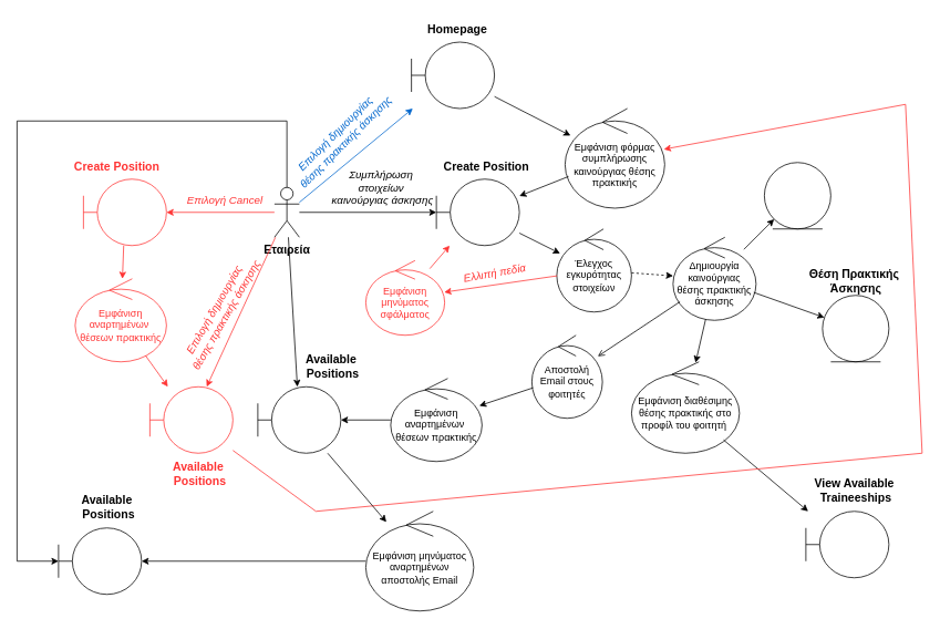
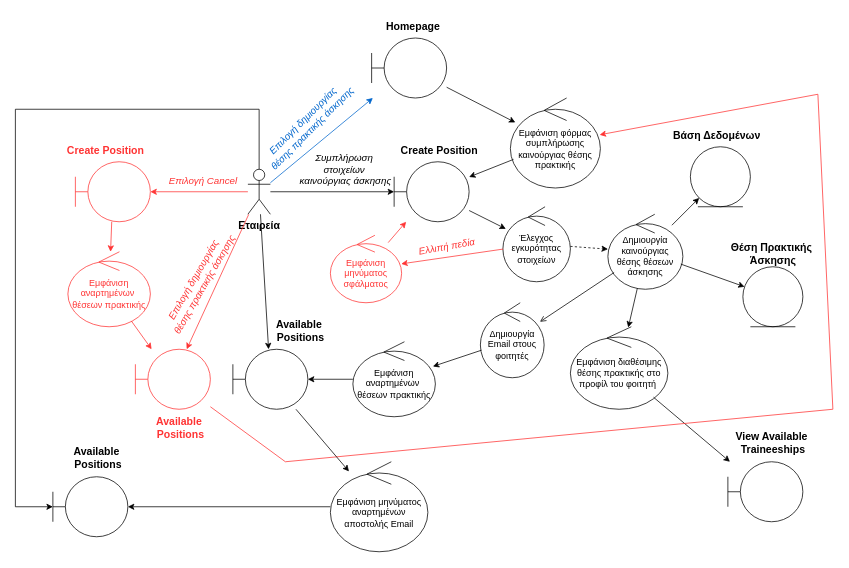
  <mxCell id="0" />
  <mxCell id="1" parent="0" />
  <mxCell id="2" value="&lt;span style=&quot;font-size: 14px;&quot;&gt;&lt;b&gt;Εταιρεία&lt;/b&gt;&lt;/span&gt;" style="shape=umlActor;verticalLabelPosition=bottom;verticalAlign=top;html=1;outlineConnect=0;" parent="1" vertex="1"><mxGeometry x="330" y="225" width="30" height="60" as="geometry" /></mxCell>
  <mxCell id="3" value="" style="shape=umlBoundary;whiteSpace=wrap;html=1;" parent="1" vertex="1"><mxGeometry x="495" y="50" width="100" height="80" as="geometry" /></mxCell>
  <mxCell id="4" value="Homepage" style="text;html=1;align=center;verticalAlign=middle;resizable=0;points=[];autosize=1;strokeColor=none;fillColor=none;fontSize=14;fontStyle=1" parent="1" vertex="1"><mxGeometry x="505" y="20" width="90" height="30" as="geometry" /></mxCell>
  <mxCell id="5" value="" style="endArrow=classic;html=1;rounded=0;strokeColor=#0066CC;" parent="1" target="3" edge="1"><mxGeometry width="50" height="50" relative="1" as="geometry"><mxPoint x="360" y="243" as="sourcePoint" /><mxPoint x="610" y="218" as="targetPoint" /></mxGeometry></mxCell>
  <mxCell id="6" value="Επιλογή δημιουργίας&amp;nbsp;&lt;div&gt;θέσης πρακτικής άσκησης&lt;/div&gt;" style="text;html=1;align=center;verticalAlign=middle;resizable=0;points=[];autosize=1;strokeColor=none;fillColor=none;fontStyle=2;fontSize=13;rotation=-45;fontColor=#0066CC;" parent="1" vertex="1"><mxGeometry x="325" y="145" width="170" height="40" as="geometry" /></mxCell>
  <mxCell id="7" value="" style="shape=umlBoundary;whiteSpace=wrap;html=1;" parent="1" vertex="1"><mxGeometry x="525" y="215" width="100" height="80" as="geometry" /></mxCell>
  <mxCell id="8" value="Create Position" style="text;html=1;align=center;verticalAlign=middle;resizable=0;points=[];autosize=1;strokeColor=none;fillColor=none;fontSize=14;fontStyle=1" parent="1" vertex="1"><mxGeometry x="525" y="185" width="120" height="30" as="geometry" /></mxCell>
  <mxCell id="9" value="Εμφάνιση φόρμας συμπλήρωσης καινούργιας θέσης πρακτικής" style="ellipse;shape=umlControl;whiteSpace=wrap;html=1;fontStyle=0" parent="1" vertex="1"><mxGeometry x="680" y="130" width="120" height="120" as="geometry" /></mxCell>
  <mxCell id="10" value="" style="endArrow=classic;html=1;rounded=0;" parent="1" source="9" target="7" edge="1"><mxGeometry width="50" height="50" relative="1" as="geometry"><mxPoint x="710" y="345" as="sourcePoint" /><mxPoint x="760" y="295" as="targetPoint" /></mxGeometry></mxCell>
  <mxCell id="11" value="" style="endArrow=classic;html=1;rounded=0;" parent="1" source="3" target="9" edge="1"><mxGeometry width="50" height="50" relative="1" as="geometry"><mxPoint x="710" y="345" as="sourcePoint" /><mxPoint x="760" y="295" as="targetPoint" /></mxGeometry></mxCell>
  <mxCell id="12" value="" style="endArrow=classic;html=1;rounded=0;" parent="1" source="2" target="7" edge="1"><mxGeometry width="50" height="50" relative="1" as="geometry"><mxPoint x="696" y="202" as="sourcePoint" /><mxPoint x="600" y="250" as="targetPoint" /></mxGeometry></mxCell>
  <mxCell id="13" value="Συμπλήρωση&amp;nbsp;&lt;div&gt;στοιχείων&amp;nbsp;&lt;/div&gt;&lt;div&gt;καινούργιας άσκησης&lt;/div&gt;" style="text;html=1;align=center;verticalAlign=middle;resizable=0;points=[];autosize=1;strokeColor=none;fillColor=none;fontSize=13;fontStyle=2" parent="1" vertex="1"><mxGeometry x="395" y="195" width="130" height="60" as="geometry" /></mxCell>
  <mxCell id="14" value="Έλεγχος εγκυρότητας στοιχείων" style="ellipse;shape=umlControl;whiteSpace=wrap;html=1;fontStyle=0" parent="1" vertex="1"><mxGeometry x="670" y="275" width="90" height="100" as="geometry" /></mxCell>
  <mxCell id="15" value="" style="endArrow=classic;html=1;rounded=0;" parent="1" source="7" target="14" edge="1"><mxGeometry width="50" height="50" relative="1" as="geometry"><mxPoint x="710" y="345" as="sourcePoint" /><mxPoint x="760" y="295" as="targetPoint" /></mxGeometry></mxCell>
- <mxCell id="16" value="Δημιουργία καινούργιας θέσης πρακτικής άσκησης" style="ellipse;shape=umlControl;whiteSpace=wrap;html=1;fontStyle=0" parent="1" vertex="1"><mxGeometry x="810" y="285" width="100" height="100" as="geometry" /></mxCell>
+ <mxCell id="16" value="Δημιουργία καινούργιας θέσης θέσεων άσκησης" style="ellipse;shape=umlControl;whiteSpace=wrap;html=1;fontStyle=0" parent="1" vertex="1"><mxGeometry x="810" y="285" width="100" height="100" as="geometry" /></mxCell>
  <mxCell id="17" value="" style="ellipse;shape=umlEntity;whiteSpace=wrap;html=1;" parent="1" vertex="1"><mxGeometry x="920" y="195" width="80" height="80" as="geometry" /></mxCell>
+ <mxCell id="18" value="Βάση Δεδομένων" style="text;html=1;align=center;verticalAlign=middle;resizable=0;points=[];autosize=1;strokeColor=none;fillColor=none;fontSize=14;fontStyle=1" parent="1" vertex="1"><mxGeometry x="890" y="165" width="130" height="30" as="geometry" /></mxCell>
  <mxCell id="19" value="" style="endArrow=classic;html=1;rounded=0;" parent="1" source="16" target="22" edge="1"><mxGeometry width="50" height="50" relative="1" as="geometry"><mxPoint x="850" y="75" as="sourcePoint" /><mxPoint x="900" y="25" as="targetPoint" /></mxGeometry></mxCell>
  <mxCell id="20" value="" style="endArrow=classic;html=1;rounded=0;" parent="1" source="16" target="17" edge="1"><mxGeometry width="50" height="50" relative="1" as="geometry"><mxPoint x="710" y="345" as="sourcePoint" /><mxPoint x="760" y="295" as="targetPoint" /></mxGeometry></mxCell>
  <mxCell id="21" value="" style="endArrow=classic;html=1;rounded=0;dashed=1;" parent="1" source="14" target="16" edge="1"><mxGeometry width="50" height="50" relative="1" as="geometry"><mxPoint x="710" y="345" as="sourcePoint" /><mxPoint x="760" y="295" as="targetPoint" /></mxGeometry></mxCell>
  <mxCell id="22" value="" style="ellipse;shape=umlEntity;whiteSpace=wrap;html=1;" parent="1" vertex="1"><mxGeometry x="990" y="355" width="80" height="80" as="geometry" /></mxCell>
  <mxCell id="23" value="Θέση Πρακτικής&amp;nbsp;&lt;div&gt;Άσκησης&lt;/div&gt;" style="text;html=1;align=center;verticalAlign=middle;resizable=0;points=[];autosize=1;strokeColor=none;fillColor=none;fontSize=14;fontStyle=1" parent="1" vertex="1"><mxGeometry x="965" y="313" width="130" height="50" as="geometry" /></mxCell>
  <mxCell id="24" value="Εμφάνιση αναρτημένων&amp;nbsp; θέσεων πρακτικής" style="ellipse;shape=umlControl;whiteSpace=wrap;html=1;fontStyle=0" parent="1" vertex="1"><mxGeometry x="470" y="455" width="110" height="100" as="geometry" /></mxCell>
  <mxCell id="25" value="" style="shape=umlBoundary;whiteSpace=wrap;html=1;" parent="1" vertex="1"><mxGeometry y="465" width="100" height="80" as="geometry" x="310" /></mxCell>
  <mxCell id="26" value="Available&amp;nbsp;&lt;div&gt;Positions&lt;/div&gt;" style="text;html=1;align=center;verticalAlign=middle;resizable=0;points=[];autosize=1;strokeColor=none;fillColor=none;fontSize=14;fontStyle=1" parent="1" vertex="1"><mxGeometry x="360" y="415" width="80" height="50" as="geometry" /></mxCell>
  <mxCell id="27" value="" style="endArrow=classic;html=1;rounded=0;" parent="1" source="2" target="25" edge="1"><mxGeometry width="50" height="50" relative="1" as="geometry"><mxPoint x="710" y="345" as="sourcePoint" /><mxPoint x="760" y="295" as="targetPoint" /></mxGeometry></mxCell>
  <mxCell id="28" value="" style="endArrow=classic;html=1;rounded=0;" parent="1" source="24" target="25" edge="1"><mxGeometry width="50" height="50" relative="1" as="geometry"><mxPoint x="710" y="345" as="sourcePoint" /><mxPoint x="760" y="295" as="targetPoint" /></mxGeometry></mxCell>
  <mxCell id="29" value="Εμφάνιση διαθέσιμης θέσης πρακτικής στο προφίλ του φοιτητή&amp;nbsp;" style="ellipse;shape=umlControl;whiteSpace=wrap;html=1;fontStyle=0" parent="1" vertex="1"><mxGeometry x="760" y="435" width="130" height="110" as="geometry" /></mxCell>
  <mxCell id="30" value="" style="endArrow=classic;html=1;rounded=0;" parent="1" source="16" target="29" edge="1"><mxGeometry width="50" height="50" relative="1" as="geometry"><mxPoint x="710" y="345" as="sourcePoint" /><mxPoint x="760" y="295" as="targetPoint" /></mxGeometry></mxCell>
  <mxCell id="31" value="" style="shape=umlBoundary;whiteSpace=wrap;html=1;" parent="1" vertex="1"><mxGeometry x="970" y="615" width="100" height="80" as="geometry" /></mxCell>
  <mxCell id="32" value="View Available&amp;nbsp;&lt;div&gt;Traineeships&lt;/div&gt;" style="text;html=1;align=center;verticalAlign=middle;resizable=0;points=[];autosize=1;strokeColor=none;fillColor=none;fontSize=14;fontStyle=1" parent="1" vertex="1"><mxGeometry x="970" y="565" width="120" height="50" as="geometry" /></mxCell>
  <mxCell id="33" value="" style="endArrow=classic;html=1;rounded=0;" parent="1" source="29" target="31" edge="1"><mxGeometry width="50" height="50" relative="1" as="geometry"><mxPoint x="710" y="345" as="sourcePoint" /><mxPoint x="760" y="295" as="targetPoint" /></mxGeometry></mxCell>
  <mxCell id="34" value="" style="endArrow=classic;html=1;rounded=0;strokeColor=light-dark(#FF3333,#ED0202);" parent="1" source="14" target="36" edge="1"><mxGeometry width="50" height="50" relative="1" as="geometry"><mxPoint x="640" y="335" as="sourcePoint" /><mxPoint x="580" y="475" as="targetPoint" /></mxGeometry></mxCell>
  <mxCell id="35" value="Ελλιπή πεδία" style="text;html=1;align=center;verticalAlign=middle;resizable=0;points=[];autosize=1;strokeColor=none;fillColor=none;fontSize=13;fontStyle=2;fontColor=light-dark(#FF3333,#ED0202);rotation=-10;" parent="1" vertex="1"><mxGeometry x="545" y="313" width="100" height="30" as="geometry" /></mxCell>
  <mxCell id="36" value="Εμφάνιση μηνύματος σφάλματος" style="ellipse;shape=umlControl;whiteSpace=wrap;html=1;fontStyle=0;fontColor=light-dark(#FF3333,#ED0202);strokeColor=light-dark(#FF3333,#ED0202);" parent="1" vertex="1"><mxGeometry x="440" y="313" width="95" height="90" as="geometry" /></mxCell>
  <mxCell id="37" value="" style="endArrow=classic;html=1;rounded=0;strokeColor=light-dark(#FF3333,#ED0202);" parent="1" source="36" target="7" edge="1"><mxGeometry width="50" height="50" relative="1" as="geometry"><mxPoint x="640" y="335" as="sourcePoint" /><mxPoint x="690" y="285" as="targetPoint" /></mxGeometry></mxCell>
  <mxCell id="38" value="" style="shape=umlBoundary;whiteSpace=wrap;html=1;strokeColor=light-dark(#FF3333,#ED0202);" parent="1" vertex="1"><mxGeometry x="100" y="215" width="100" height="80" as="geometry" /></mxCell>
  <mxCell id="39" value="" style="endArrow=classic;html=1;rounded=0;strokeColor=light-dark(#FF3333,#ED0202);" parent="1" source="2" target="38" edge="1"><mxGeometry width="50" height="50" relative="1" as="geometry"><mxPoint x="527" y="333" as="sourcePoint" /><mxPoint x="551" y="305" as="targetPoint" /></mxGeometry></mxCell>
  <mxCell id="40" value="Επιλογή Cancel" style="text;html=1;align=center;verticalAlign=middle;resizable=0;points=[];autosize=1;strokeColor=none;fillColor=none;fontSize=13;fontStyle=2;fontColor=light-dark(#FF3333,#ED0202);" parent="1" vertex="1"><mxGeometry x="210" y="225" width="120" height="30" as="geometry" /></mxCell>
  <mxCell id="41" value="Create Position" style="text;html=1;align=center;verticalAlign=middle;resizable=0;points=[];autosize=1;strokeColor=none;fillColor=none;fontSize=14;fontStyle=1;fontColor=light-dark(#FF3333,#ED0202);" parent="1" vertex="1"><mxGeometry x="80" y="185" width="120" height="30" as="geometry" /></mxCell>
  <mxCell id="42" value="Εμφάνιση αναρτημένων&amp;nbsp; θέσεων πρακτικής" style="ellipse;shape=umlControl;whiteSpace=wrap;html=1;fontStyle=0;fontColor=light-dark(#FF3333,#ED0202);strokeColor=light-dark(#FF3333,#ED0202);" parent="1" vertex="1"><mxGeometry x="90" y="335" width="110" height="100" as="geometry" /></mxCell>
  <mxCell id="43" value="" style="endArrow=classic;html=1;rounded=0;strokeColor=light-dark(#FF3333,#ED0202);" parent="1" source="38" target="42" edge="1"><mxGeometry width="50" height="50" relative="1" as="geometry"><mxPoint x="640" y="335" as="sourcePoint" /><mxPoint x="690" y="285" as="targetPoint" /></mxGeometry></mxCell>
  <mxCell id="44" value="" style="shape=umlBoundary;whiteSpace=wrap;html=1;strokeColor=light-dark(#FF3333,#ED0202);" parent="1" vertex="1"><mxGeometry x="180" y="465" width="100" height="80" as="geometry" /></mxCell>
  <mxCell id="45" value="" style="endArrow=classic;html=1;rounded=0;strokeColor=light-dark(#FF3333,#ED0202);" parent="1" source="2" target="44" edge="1"><mxGeometry width="50" height="50" relative="1" as="geometry"><mxPoint x="151" y="305" as="sourcePoint" /><mxPoint x="136" y="376" as="targetPoint" /></mxGeometry></mxCell>
  <mxCell id="46" value="" style="endArrow=classic;html=1;rounded=0;strokeColor=light-dark(#FF3333,#ED0202);" parent="1" source="42" target="44" edge="1"><mxGeometry width="50" height="50" relative="1" as="geometry"><mxPoint x="161" y="315" as="sourcePoint" /><mxPoint x="146" y="386" as="targetPoint" /></mxGeometry></mxCell>
  <mxCell id="47" value="Available&amp;nbsp;&lt;div&gt;Positions&lt;/div&gt;" style="text;html=1;align=center;verticalAlign=middle;resizable=0;points=[];autosize=1;strokeColor=none;fillColor=none;fontSize=14;fontStyle=1;fontColor=light-dark(#FF3333,#ED0202);" parent="1" vertex="1"><mxGeometry x="200" y="545" width="80" height="50" as="geometry" /></mxCell>
  <mxCell id="48" value="Επιλογή δημιουργίας&amp;nbsp;&lt;div&gt;θέσης πρακτικής άσκησης&lt;/div&gt;" style="text;html=1;align=center;verticalAlign=middle;resizable=0;points=[];autosize=1;strokeColor=none;fillColor=none;fontStyle=2;fontSize=13;rotation=-60;fontColor=light-dark(#FF3333,#ED0202);" parent="1" vertex="1"><mxGeometry x="180" y="355" width="170" height="40" as="geometry" /></mxCell>
  <mxCell id="49" value="" style="endArrow=classic;html=1;rounded=0;strokeColor=light-dark(#FF3333,#ED0202);" parent="1" source="44" target="9" edge="1"><mxGeometry width="50" height="50" relative="1" as="geometry"><mxPoint x="185" y="437" as="sourcePoint" /><mxPoint x="880" y="125" as="targetPoint" /><Array as="points"><mxPoint x="380" y="615" /><mxPoint x="1110" y="545" /><mxPoint x="1090" y="125" /></Array></mxGeometry></mxCell>
- <mxCell id="50" value="Αποστολή Email στους φοιτητές" style="ellipse;shape=umlControl;whiteSpace=wrap;html=1;fontStyle=0;" parent="1" vertex="1"><mxGeometry x="640" y="403" width="85" height="100" as="geometry" /></mxCell>
+ <mxCell id="50" value="Δημιουργία Email στους φοιτητές" style="ellipse;shape=umlControl;whiteSpace=wrap;html=1;fontStyle=0;" parent="1" vertex="1"><mxGeometry x="640" y="403" width="85" height="100" as="geometry" /></mxCell>
  <mxCell id="51" value="Εμφάνιση μηνύματος αναρτημένων αποστολής Email" style="ellipse;shape=umlControl;whiteSpace=wrap;html=1;fontStyle=0;" parent="1" vertex="1"><mxGeometry x="440" y="615" width="130" height="120" as="geometry" /></mxCell>
  <mxCell id="52" value="" style="endArrow=open;html=1;rounded=0;" parent="1" source="16" target="50" edge="1"><mxGeometry width="50" height="50" relative="1" as="geometry"><mxPoint x="869" y="395" as="sourcePoint" /><mxPoint x="867" y="465" as="targetPoint" /></mxGeometry></mxCell>
  <mxCell id="53" value="" style="endArrow=classic;html=1;rounded=0;strokeColor=#000000;" parent="1" source="50" target="24" edge="1"><mxGeometry width="50" height="50" relative="1" as="geometry"><mxPoint x="910" y="560" as="sourcePoint" /><mxPoint x="984" y="625" as="targetPoint" /></mxGeometry></mxCell>
  <mxCell id="54" value="" style="endArrow=classic;html=1;rounded=0;strokeColor=#000000;" parent="1" source="25" target="51" edge="1"><mxGeometry width="50" height="50" relative="1" as="geometry"><mxPoint x="480" y="515" as="sourcePoint" /><mxPoint x="420" y="515" as="targetPoint" /></mxGeometry></mxCell>
  <mxCell id="55" value="" style="shape=umlBoundary;whiteSpace=wrap;html=1;" parent="1" vertex="1"><mxGeometry x="70" y="635" width="100" height="80" as="geometry" /></mxCell>
  <mxCell id="56" value="" style="endArrow=classic;html=1;rounded=0;strokeColor=#000000;" parent="1" source="51" target="55" edge="1"><mxGeometry width="50" height="50" relative="1" as="geometry"><mxPoint x="480" y="515" as="sourcePoint" /><mxPoint x="420" y="515" as="targetPoint" /></mxGeometry></mxCell>
  <mxCell id="57" value="Available&amp;nbsp;&lt;div&gt;Positions&lt;/div&gt;" style="text;html=1;align=center;verticalAlign=middle;resizable=0;points=[];autosize=1;strokeColor=none;fillColor=none;fontSize=14;fontStyle=1;fontColor=#000000;" parent="1" vertex="1"><mxGeometry x="90" y="585" width="80" height="50" as="geometry" /></mxCell>
  <mxCell id="58" value="" style="endArrow=classic;html=1;rounded=0;strokeColor=#000000;" parent="1" source="2" target="55" edge="1"><mxGeometry width="50" height="50" relative="1" as="geometry"><mxPoint x="357" y="295" as="sourcePoint" /><mxPoint x="368" y="475" as="targetPoint" /><Array as="points"><mxPoint x="345" y="145" /><mxPoint x="20" y="145" /><mxPoint x="20" y="675" /></Array></mxGeometry></mxCell>
